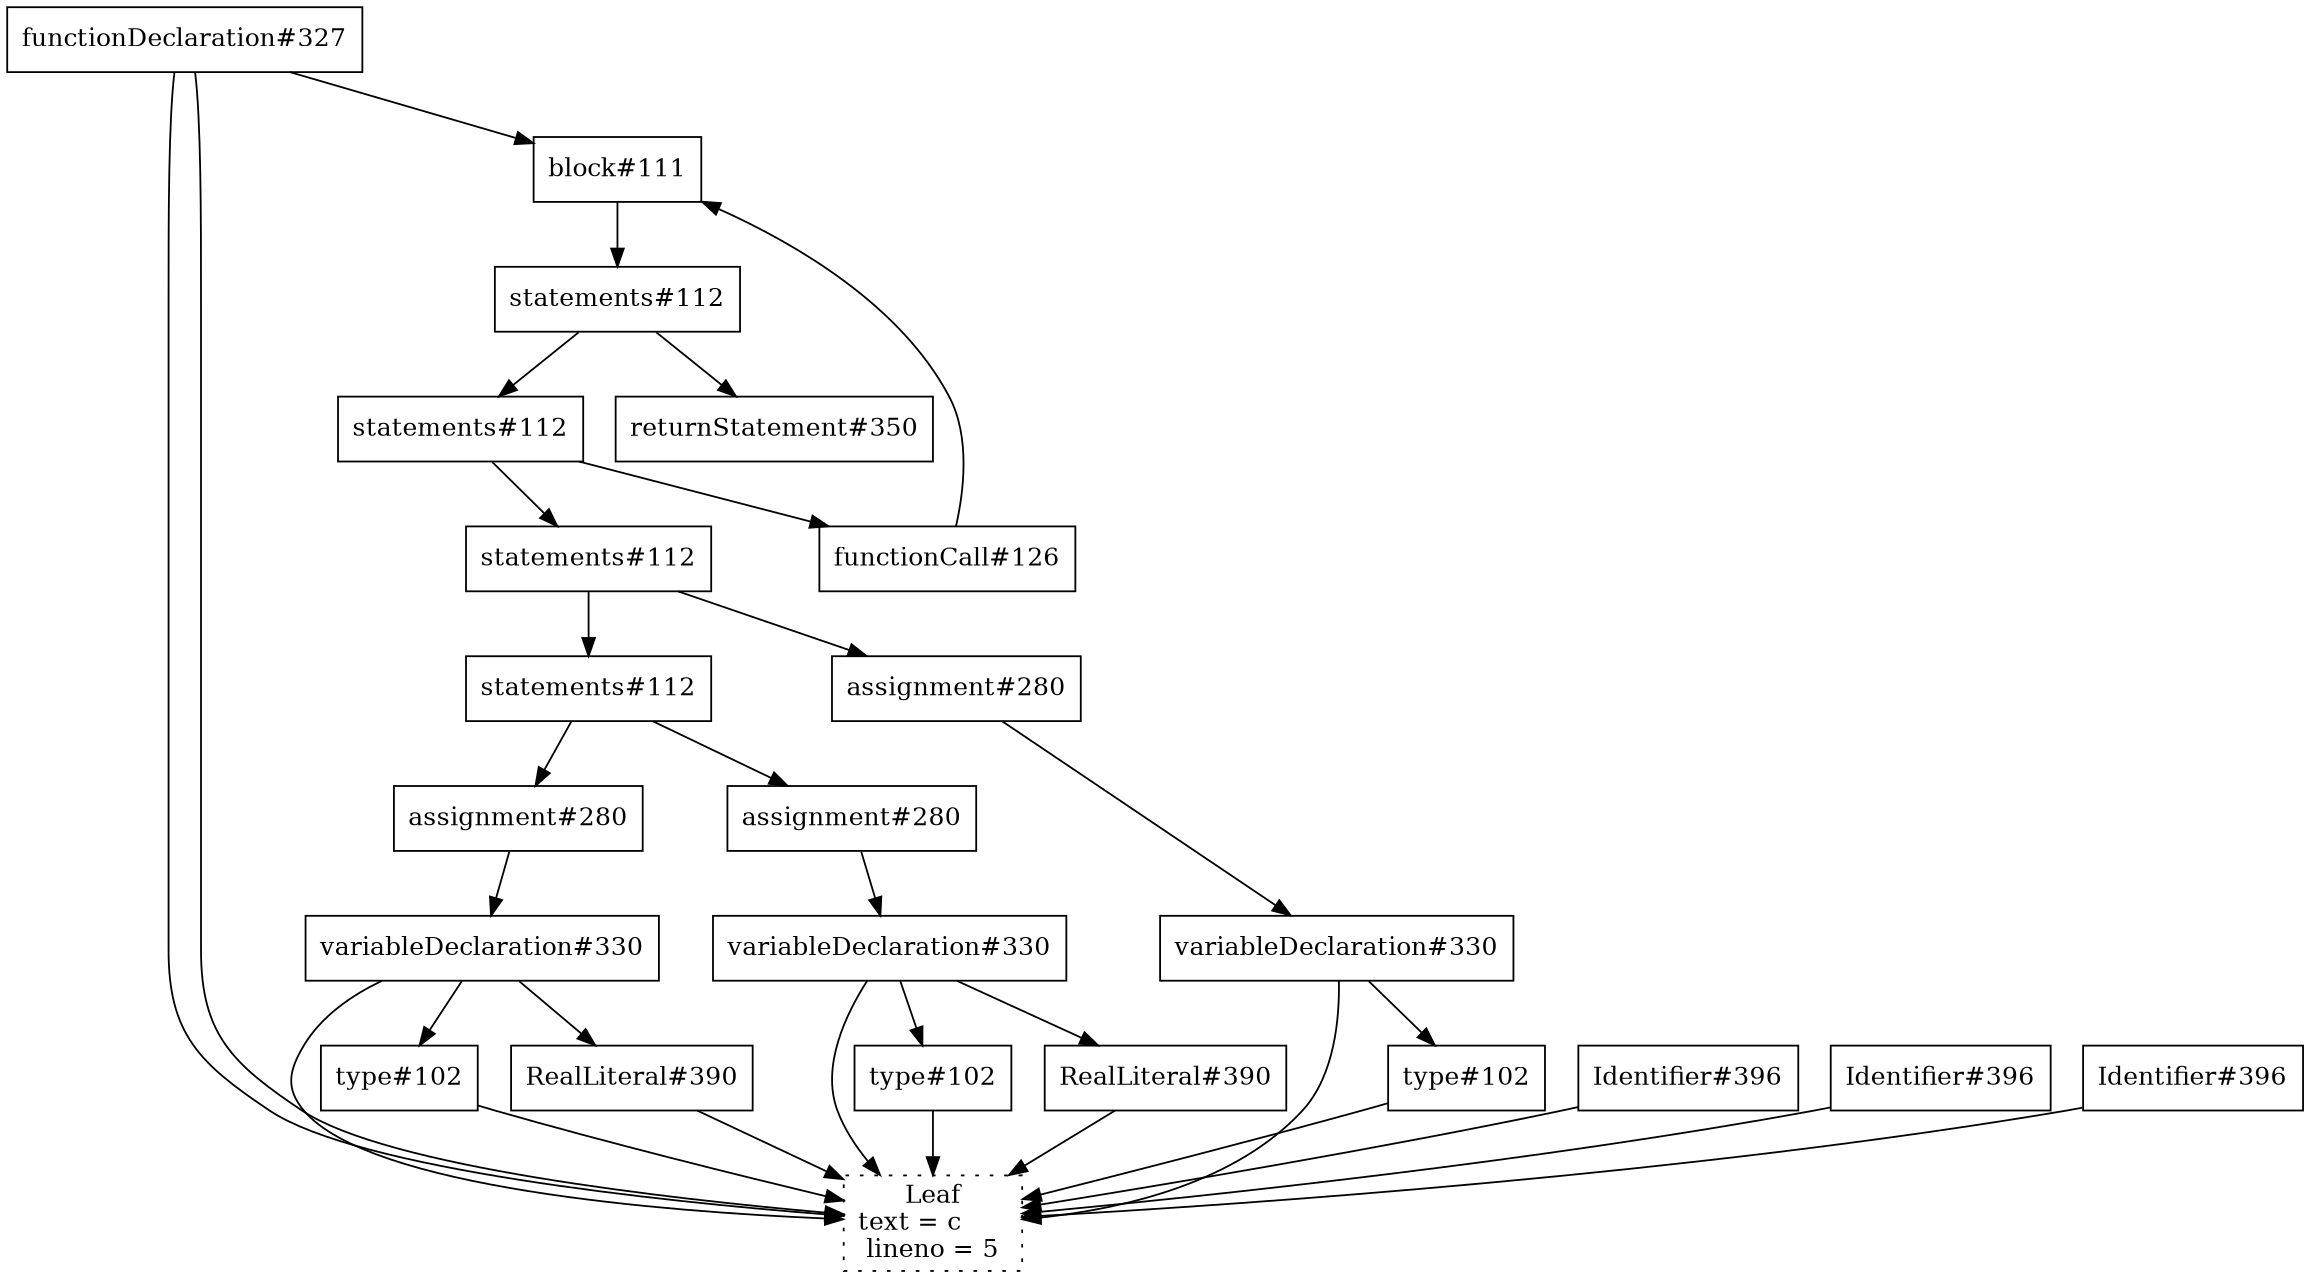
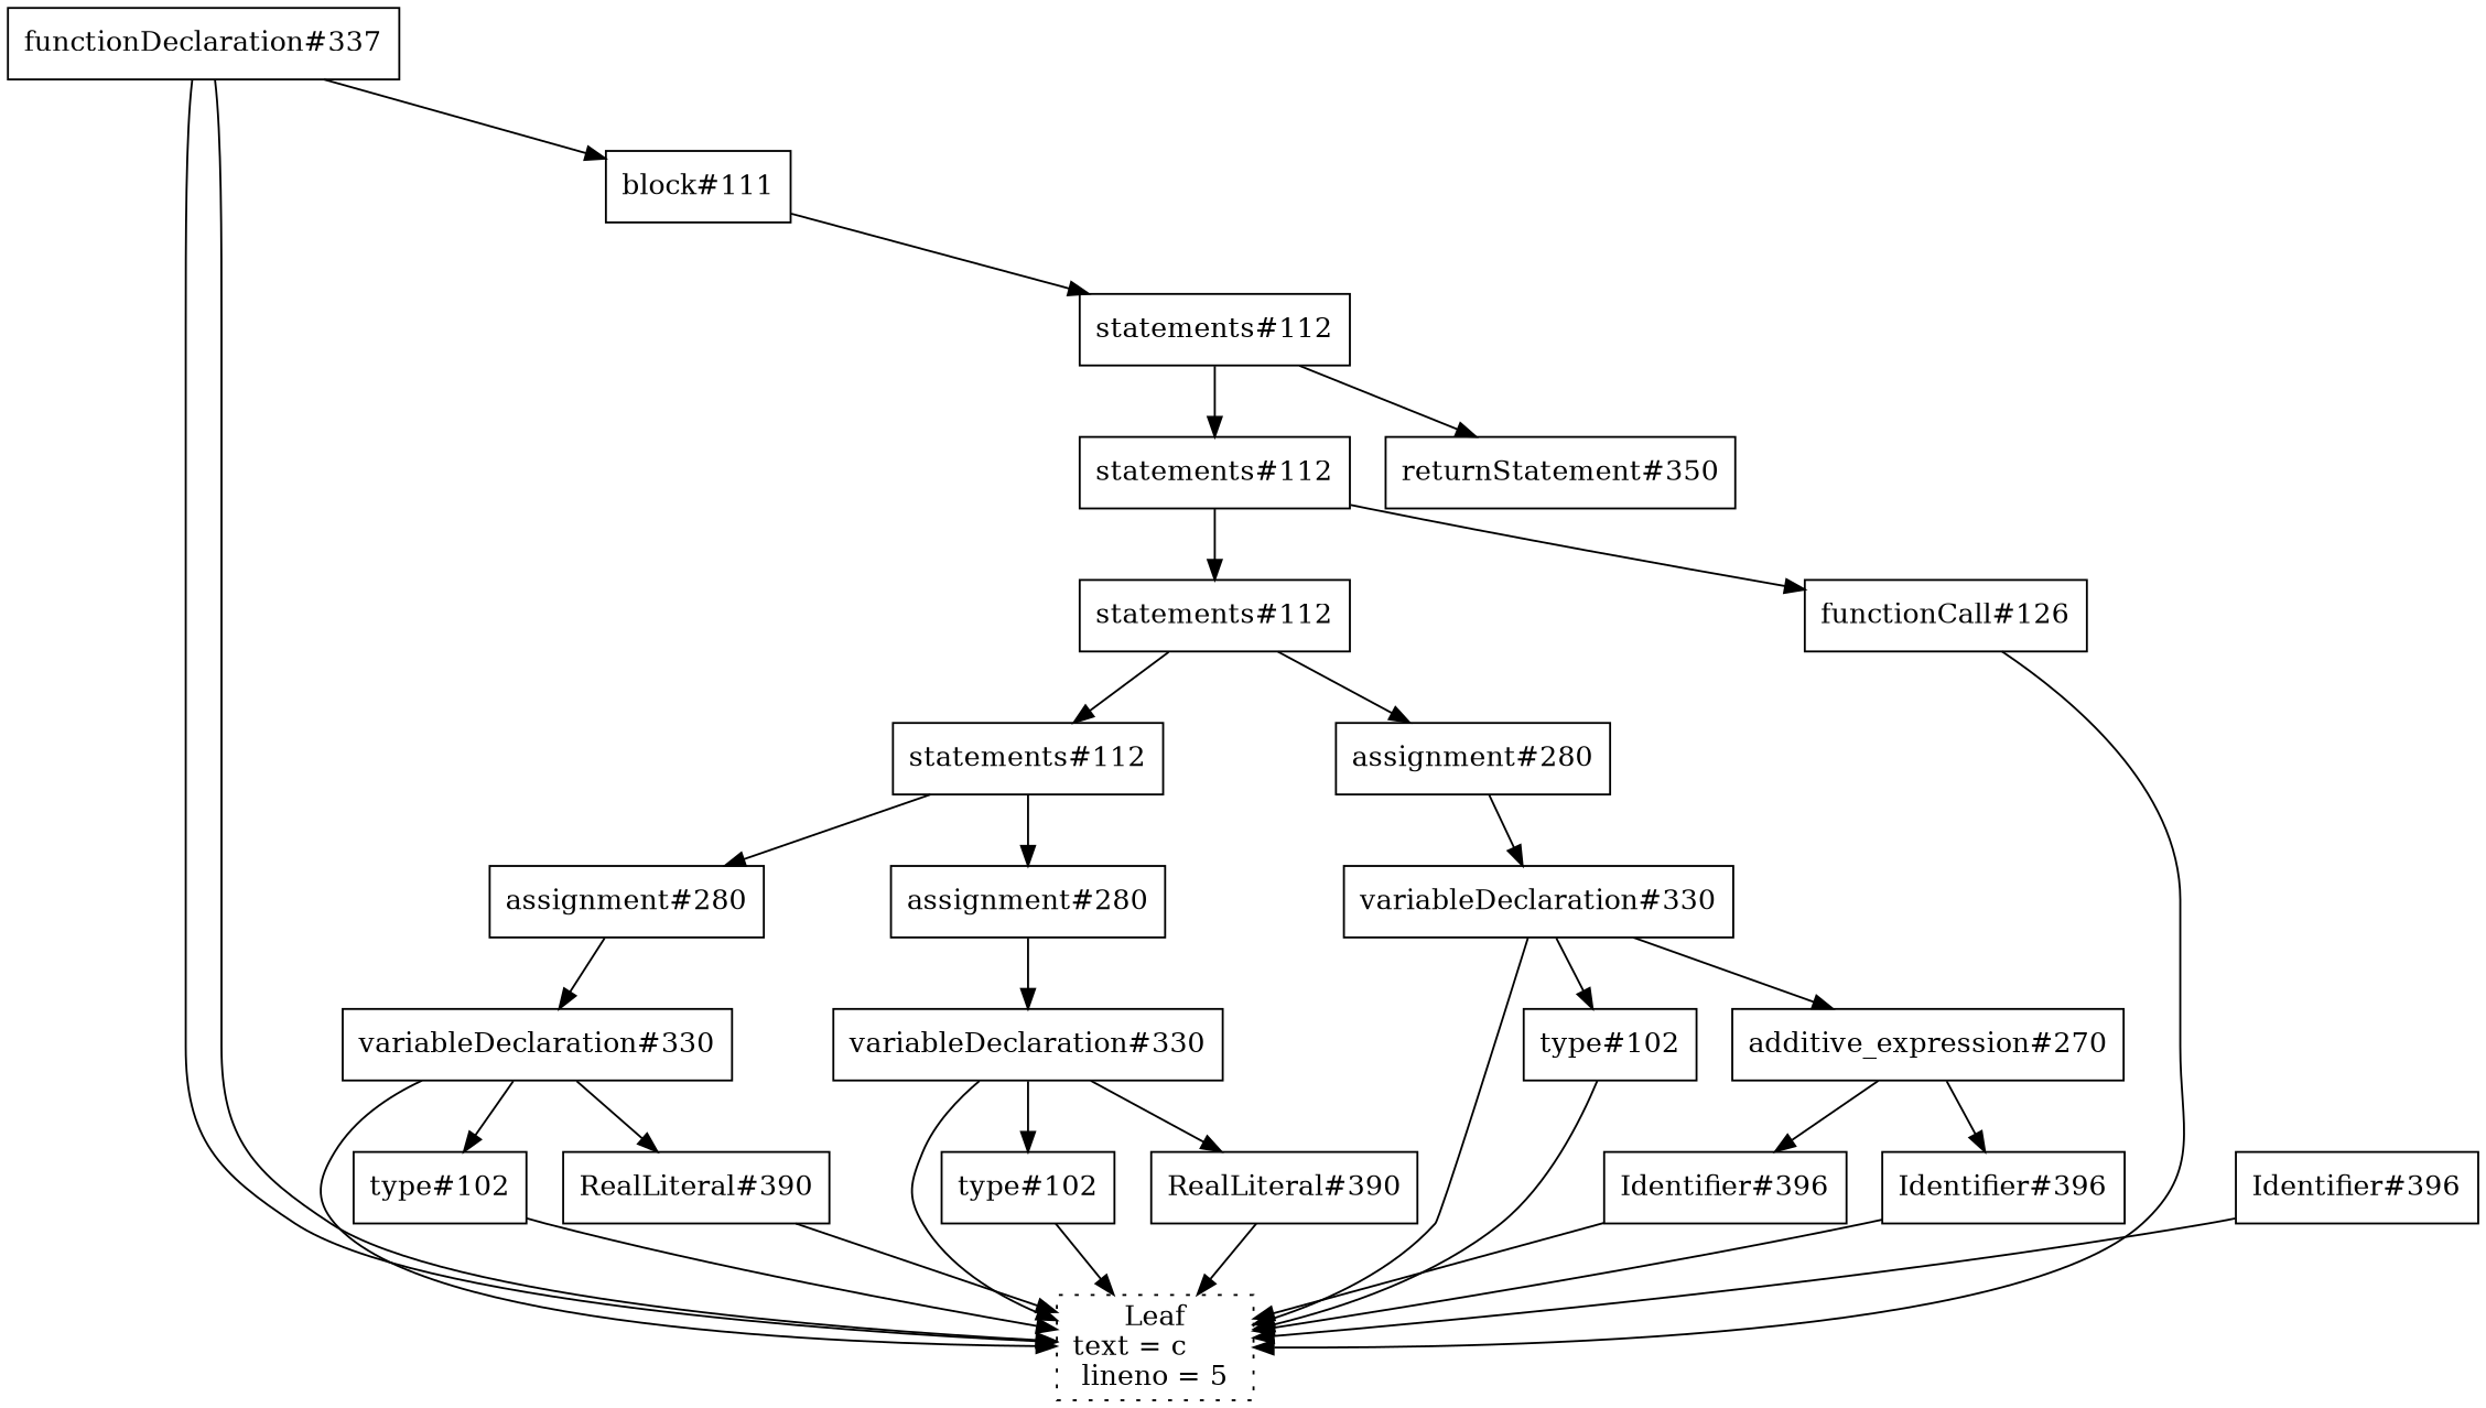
  digraph {
    node [shape=box]
-   n1 [label="functionDeclaration#327"]
+   n1 [label="functionDeclaration#337"]
    n2 [label="Leaf\ntext = c \l lineno = 5 \l" style=dotted]
    n3 [label="block#111"]
    n4 [label="statements#112"]
    n5 [label="statements#112"]
    n6 [label="returnStatement#350"]
    n7 [label="statements#112"]
    n8 [label="functionCall#126"]
    n9 [label="statements#112"]
    n10 [label="assignment#280"]
    n11 [label="assignment#280"]
    n12 [label="assignment#280"]
    n13 [label="variableDeclaration#330"]
    n14 [label="variableDeclaration#330"]
    n15 [label="variableDeclaration#330"]
    n16 [label="type#102"]
    n17 [label="RealLiteral#390"]
    n18 [label="type#102"]
    n19 [label="RealLiteral#390"]
    n20 [label="type#102"]
+   n21 [label="additive_expression#270"]
    n22 [label="Identifier#396"]
    n23 [label="Identifier#396"]
    n24 [label="Identifier#396"]
    n1 -> n2
    n1 -> n2
    n1 -> n3
    n3 -> n4
    n4 -> n5
    n4 -> n6
    n5 -> n7
    n5 -> n8
    n7 -> n9
    n7 -> n10
-   n8 -> n3
+   n8 -> n2
    n9 -> n11
    n9 -> n12
    n10 -> n13
    n11 -> n14
    n12 -> n15
    n13 -> n2
    n13 -> n20
+   n13 -> n21
    n14 -> n2
    n14 -> n16
    n14 -> n17
    n15 -> n2
    n15 -> n18
    n15 -> n19
    n16 -> n2
    n17 -> n2
    n18 -> n2
    n19 -> n2
    n20 -> n2
+   n21 -> n22
+   n21 -> n23
    n22 -> n2
    n23 -> n2
    n24 -> n2
  }
